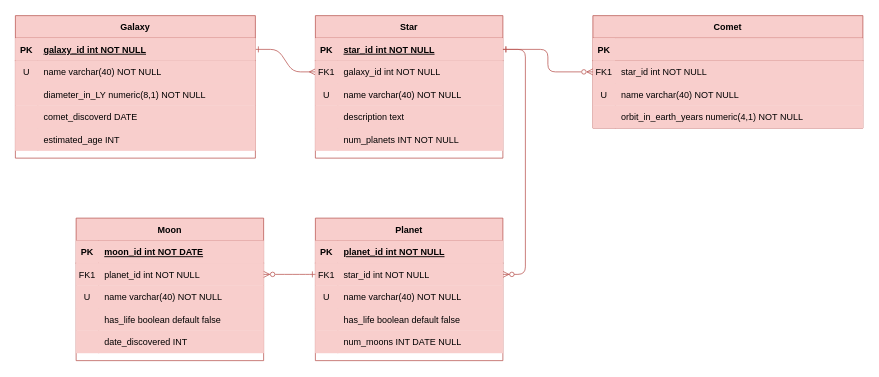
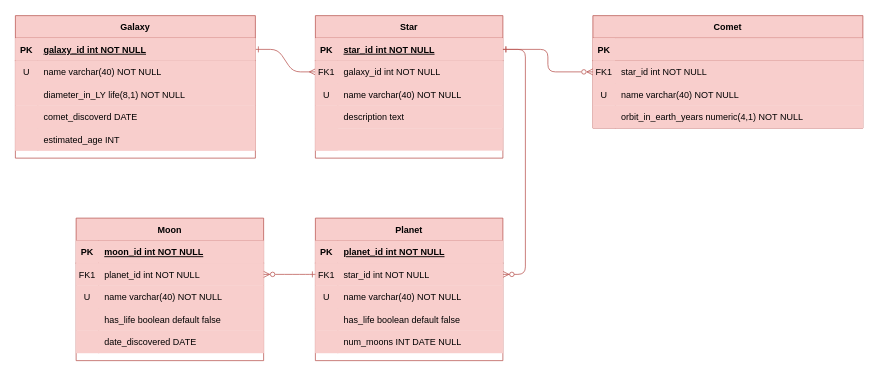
  <mxCell id="0" />
  <mxCell id="1" parent="0" />
  <mxCell id="2" value="" style="edgeStyle=entityRelationEdgeStyle;endArrow=ERmany;startArrow=ERone;endFill=0;startFill=0;fillColor=#f8cecc;strokeColor=#b85450;" parent="1" source="37" target="8" edge="1"><mxGeometry width="100" height="100" relative="1" as="geometry"><mxPoint x="310" y="630" as="sourcePoint" /><mxPoint x="410" y="530" as="targetPoint" /></mxGeometry></mxCell>
  <mxCell id="3" value="" style="edgeStyle=entityRelationEdgeStyle;endArrow=ERzeroToMany;startArrow=ERone;endFill=1;startFill=0;fillColor=#f8cecc;strokeColor=#b85450;" parent="1" source="5" target="24" edge="1"><mxGeometry width="100" height="100" relative="1" as="geometry"><mxPoint x="370" y="90" as="sourcePoint" /><mxPoint x="430" y="115" as="targetPoint" /></mxGeometry></mxCell>
  <mxCell id="4" value="Star" style="shape=table;startSize=30;container=1;collapsible=1;childLayout=tableLayout;fixedRows=1;rowLines=0;fontStyle=1;align=center;resizeLast=1;fillColor=#f8cecc;strokeColor=#b85450;" parent="1" vertex="1"><mxGeometry x="420" y="20" width="250" height="190" as="geometry" /></mxCell>
  <mxCell id="5" value="" style="shape=partialRectangle;collapsible=0;dropTarget=0;pointerEvents=0;points=[[0,0.5],[1,0.5]];portConstraint=eastwest;top=0;left=0;right=0;bottom=1;fillColor=#f8cecc;strokeColor=#b85450;" parent="4" vertex="1"><mxGeometry y="30" width="250" height="30" as="geometry" /></mxCell>
  <mxCell id="6" value="PK" style="shape=partialRectangle;overflow=hidden;connectable=0;top=0;left=0;bottom=0;right=0;fontStyle=1;fillColor=#f8cecc;strokeColor=#b85450;" parent="5" vertex="1"><mxGeometry width="30" height="30" as="geometry"><mxRectangle width="30" height="30" as="alternateBounds" /></mxGeometry></mxCell>
  <mxCell id="7" value="star_id int NOT NULL " style="shape=partialRectangle;overflow=hidden;connectable=0;top=0;left=0;bottom=0;right=0;align=left;spacingLeft=6;fontStyle=5;fillColor=#f8cecc;strokeColor=#b85450;" parent="5" vertex="1"><mxGeometry x="30" width="220" height="30" as="geometry"><mxRectangle width="220" height="30" as="alternateBounds" /></mxGeometry></mxCell>
  <mxCell id="8" value="" style="shape=partialRectangle;collapsible=0;dropTarget=0;pointerEvents=0;points=[[0,0.5],[1,0.5]];portConstraint=eastwest;top=0;left=0;right=0;bottom=0;fillColor=#f8cecc;strokeColor=#b85450;" parent="4" vertex="1"><mxGeometry y="60" width="250" height="30" as="geometry" /></mxCell>
  <mxCell id="9" value="FK1" style="shape=partialRectangle;overflow=hidden;connectable=0;top=0;left=0;bottom=0;right=0;fillColor=#f8cecc;strokeColor=#b85450;" parent="8" vertex="1"><mxGeometry width="30" height="30" as="geometry"><mxRectangle width="30" height="30" as="alternateBounds" /></mxGeometry></mxCell>
  <mxCell id="10" value="galaxy_id int NOT NULL" style="shape=partialRectangle;overflow=hidden;connectable=0;top=0;left=0;bottom=0;right=0;align=left;spacingLeft=6;fillColor=#f8cecc;strokeColor=#b85450;" parent="8" vertex="1"><mxGeometry x="30" width="220" height="30" as="geometry"><mxRectangle width="220" height="30" as="alternateBounds" /></mxGeometry></mxCell>
  <mxCell id="11" value="" style="shape=partialRectangle;collapsible=0;dropTarget=0;pointerEvents=0;points=[[0,0.5],[1,0.5]];portConstraint=eastwest;top=0;left=0;right=0;bottom=0;fillColor=#f8cecc;strokeColor=#b85450;" parent="4" vertex="1"><mxGeometry y="90" width="250" height="30" as="geometry" /></mxCell>
  <mxCell id="12" value="U" style="shape=partialRectangle;overflow=hidden;connectable=0;top=0;left=0;bottom=0;right=0;fillColor=#f8cecc;strokeColor=#b85450;" parent="11" vertex="1"><mxGeometry width="30" height="30" as="geometry"><mxRectangle width="30" height="30" as="alternateBounds" /></mxGeometry></mxCell>
  <mxCell id="13" value="name varchar(40) NOT NULL" style="shape=partialRectangle;overflow=hidden;connectable=0;top=0;left=0;bottom=0;right=0;align=left;spacingLeft=6;fillColor=#f8cecc;strokeColor=#b85450;" parent="11" vertex="1"><mxGeometry x="30" width="220" height="30" as="geometry"><mxRectangle width="220" height="30" as="alternateBounds" /></mxGeometry></mxCell>
  <mxCell id="14" value="" style="shape=partialRectangle;collapsible=0;dropTarget=0;pointerEvents=0;points=[[0,0.5],[1,0.5]];portConstraint=eastwest;top=0;left=0;right=0;bottom=0;fillColor=#f8cecc;strokeColor=#b85450;" vertex="1" parent="4"><mxGeometry y="120" width="250" height="30" as="geometry" /></mxCell>
  <mxCell id="15" value="" style="shape=partialRectangle;overflow=hidden;connectable=0;top=0;left=0;bottom=0;right=0;fillColor=#f8cecc;strokeColor=#b85450;" vertex="1" parent="14"><mxGeometry width="30" height="30" as="geometry"><mxRectangle width="30" height="30" as="alternateBounds" /></mxGeometry></mxCell>
  <mxCell id="16" value="description text" style="shape=partialRectangle;overflow=hidden;connectable=0;top=0;left=0;bottom=0;right=0;align=left;spacingLeft=6;fillColor=#f8cecc;strokeColor=#b85450;" vertex="1" parent="14"><mxGeometry x="30" width="220" height="30" as="geometry"><mxRectangle width="220" height="30" as="alternateBounds" /></mxGeometry></mxCell>
  <mxCell id="17" value="" style="shape=partialRectangle;collapsible=0;dropTarget=0;pointerEvents=0;points=[[0,0.5],[1,0.5]];portConstraint=eastwest;top=0;left=0;right=0;bottom=0;fillColor=#f8cecc;strokeColor=#b85450;" vertex="1" parent="4"><mxGeometry y="150" width="250" height="30" as="geometry" /></mxCell>
  <mxCell id="18" value="" style="shape=partialRectangle;overflow=hidden;connectable=0;top=0;left=0;bottom=0;right=0;fillColor=#f8cecc;strokeColor=#b85450;" vertex="1" parent="17"><mxGeometry width="30" height="30" as="geometry"><mxRectangle width="30" height="30" as="alternateBounds" /></mxGeometry></mxCell>
- <mxCell id="19" value="num_planets INT NOT NULL" style="shape=partialRectangle;overflow=hidden;connectable=0;top=0;left=0;bottom=0;right=0;align=left;spacingLeft=6;fillColor=#f8cecc;strokeColor=#b85450;" vertex="1" parent="17"><mxGeometry x="30" width="220" height="30" as="geometry"><mxRectangle width="220" height="30" as="alternateBounds" /></mxGeometry></mxCell>
  <mxCell id="20" value="Planet" style="shape=table;startSize=30;container=1;collapsible=1;childLayout=tableLayout;fixedRows=1;rowLines=0;fontStyle=1;align=center;resizeLast=1;fillColor=#f8cecc;strokeColor=#b85450;" parent="1" vertex="1"><mxGeometry x="420" y="290" width="250" height="190" as="geometry" /></mxCell>
  <mxCell id="21" value="" style="shape=partialRectangle;collapsible=0;dropTarget=0;pointerEvents=0;points=[[0,0.5],[1,0.5]];portConstraint=eastwest;top=0;left=0;right=0;bottom=1;fillColor=#f8cecc;strokeColor=#b85450;" parent="20" vertex="1"><mxGeometry y="30" width="250" height="30" as="geometry" /></mxCell>
  <mxCell id="22" value="PK" style="shape=partialRectangle;overflow=hidden;connectable=0;top=0;left=0;bottom=0;right=0;fontStyle=1;fillColor=#f8cecc;strokeColor=#b85450;" parent="21" vertex="1"><mxGeometry width="30" height="30" as="geometry"><mxRectangle width="30" height="30" as="alternateBounds" /></mxGeometry></mxCell>
  <mxCell id="23" value="planet_id int NOT NULL " style="shape=partialRectangle;overflow=hidden;connectable=0;top=0;left=0;bottom=0;right=0;align=left;spacingLeft=6;fontStyle=5;fillColor=#f8cecc;strokeColor=#b85450;" parent="21" vertex="1"><mxGeometry x="30" width="220" height="30" as="geometry"><mxRectangle width="220" height="30" as="alternateBounds" /></mxGeometry></mxCell>
  <mxCell id="24" value="" style="shape=partialRectangle;collapsible=0;dropTarget=0;pointerEvents=0;points=[[0,0.5],[1,0.5]];portConstraint=eastwest;top=0;left=0;right=0;bottom=0;fillColor=#f8cecc;strokeColor=#b85450;" parent="20" vertex="1"><mxGeometry y="60" width="250" height="30" as="geometry" /></mxCell>
  <mxCell id="25" value="FK1" style="shape=partialRectangle;overflow=hidden;connectable=0;top=0;left=0;bottom=0;right=0;fillColor=#f8cecc;strokeColor=#b85450;" parent="24" vertex="1"><mxGeometry width="30" height="30" as="geometry"><mxRectangle width="30" height="30" as="alternateBounds" /></mxGeometry></mxCell>
  <mxCell id="26" value="star_id int NOT NULL" style="shape=partialRectangle;overflow=hidden;connectable=0;top=0;left=0;bottom=0;right=0;align=left;spacingLeft=6;fillColor=#f8cecc;strokeColor=#b85450;" parent="24" vertex="1"><mxGeometry x="30" width="220" height="30" as="geometry"><mxRectangle width="220" height="30" as="alternateBounds" /></mxGeometry></mxCell>
  <mxCell id="27" value="" style="shape=partialRectangle;collapsible=0;dropTarget=0;pointerEvents=0;points=[[0,0.5],[1,0.5]];portConstraint=eastwest;top=0;left=0;right=0;bottom=0;fillColor=#f8cecc;strokeColor=#b85450;" parent="20" vertex="1"><mxGeometry y="90" width="250" height="30" as="geometry" /></mxCell>
  <mxCell id="28" value="U" style="shape=partialRectangle;overflow=hidden;connectable=0;top=0;left=0;bottom=0;right=0;fillColor=#f8cecc;strokeColor=#b85450;" parent="27" vertex="1"><mxGeometry width="30" height="30" as="geometry"><mxRectangle width="30" height="30" as="alternateBounds" /></mxGeometry></mxCell>
  <mxCell id="29" value="name varchar(40) NOT NULL" style="shape=partialRectangle;overflow=hidden;connectable=0;top=0;left=0;bottom=0;right=0;align=left;spacingLeft=6;fillColor=#f8cecc;strokeColor=#b85450;" parent="27" vertex="1"><mxGeometry x="30" width="220" height="30" as="geometry"><mxRectangle width="220" height="30" as="alternateBounds" /></mxGeometry></mxCell>
  <mxCell id="30" value="" style="shape=partialRectangle;collapsible=0;dropTarget=0;pointerEvents=0;points=[[0,0.5],[1,0.5]];portConstraint=eastwest;top=0;left=0;right=0;bottom=0;fillColor=#f8cecc;strokeColor=#b85450;" vertex="1" parent="20"><mxGeometry y="120" width="250" height="30" as="geometry" /></mxCell>
  <mxCell id="31" value="" style="shape=partialRectangle;overflow=hidden;connectable=0;top=0;left=0;bottom=0;right=0;fillColor=#f8cecc;strokeColor=#b85450;" vertex="1" parent="30"><mxGeometry width="30" height="30" as="geometry"><mxRectangle width="30" height="30" as="alternateBounds" /></mxGeometry></mxCell>
  <mxCell id="32" value="has_life boolean default false" style="shape=partialRectangle;overflow=hidden;connectable=0;top=0;left=0;bottom=0;right=0;align=left;spacingLeft=6;fillColor=#f8cecc;strokeColor=#b85450;" vertex="1" parent="30"><mxGeometry x="30" width="220" height="30" as="geometry"><mxRectangle width="220" height="30" as="alternateBounds" /></mxGeometry></mxCell>
  <mxCell id="33" value="" style="shape=partialRectangle;collapsible=0;dropTarget=0;pointerEvents=0;points=[[0,0.5],[1,0.5]];portConstraint=eastwest;top=0;left=0;right=0;bottom=0;fillColor=#f8cecc;strokeColor=#b85450;" vertex="1" parent="20"><mxGeometry y="150" width="250" height="30" as="geometry" /></mxCell>
  <mxCell id="34" value="" style="shape=partialRectangle;overflow=hidden;connectable=0;top=0;left=0;bottom=0;right=0;fillColor=#f8cecc;strokeColor=#b85450;" vertex="1" parent="33"><mxGeometry width="30" height="30" as="geometry"><mxRectangle width="30" height="30" as="alternateBounds" /></mxGeometry></mxCell>
  <mxCell id="35" value="num_moons INT DATE NULL" style="shape=partialRectangle;overflow=hidden;connectable=0;top=0;left=0;bottom=0;right=0;align=left;spacingLeft=6;fillColor=#f8cecc;strokeColor=#b85450;" vertex="1" parent="33"><mxGeometry x="30" width="220" height="30" as="geometry"><mxRectangle width="220" height="30" as="alternateBounds" /></mxGeometry></mxCell>
  <mxCell id="36" value="Galaxy" style="shape=table;startSize=30;container=1;collapsible=1;childLayout=tableLayout;fixedRows=1;rowLines=0;fontStyle=1;align=center;resizeLast=1;fillColor=#f8cecc;strokeColor=#b85450;" parent="1" vertex="1"><mxGeometry x="20" y="20" width="320" height="190" as="geometry" /></mxCell>
  <mxCell id="37" value="" style="shape=partialRectangle;collapsible=0;dropTarget=0;pointerEvents=0;points=[[0,0.5],[1,0.5]];portConstraint=eastwest;top=0;left=0;right=0;bottom=1;fillColor=#f8cecc;strokeColor=#b85450;" parent="36" vertex="1"><mxGeometry y="30" width="320" height="30" as="geometry" /></mxCell>
  <mxCell id="38" value="PK" style="shape=partialRectangle;overflow=hidden;connectable=0;top=0;left=0;bottom=0;right=0;fontStyle=1;fillColor=#f8cecc;strokeColor=#b85450;" parent="37" vertex="1"><mxGeometry width="30" height="30" as="geometry"><mxRectangle width="30" height="30" as="alternateBounds" /></mxGeometry></mxCell>
  <mxCell id="39" value="galaxy_id int NOT NULL " style="shape=partialRectangle;overflow=hidden;connectable=0;top=0;left=0;bottom=0;right=0;align=left;spacingLeft=6;fontStyle=5;fillColor=#f8cecc;strokeColor=#b85450;" parent="37" vertex="1"><mxGeometry x="30" width="290" height="30" as="geometry"><mxRectangle width="290" height="30" as="alternateBounds" /></mxGeometry></mxCell>
  <mxCell id="40" value="" style="shape=partialRectangle;collapsible=0;dropTarget=0;pointerEvents=0;points=[[0,0.5],[1,0.5]];portConstraint=eastwest;top=0;left=0;right=0;bottom=0;fillColor=#f8cecc;strokeColor=#b85450;" parent="36" vertex="1"><mxGeometry y="60" width="320" height="30" as="geometry" /></mxCell>
  <mxCell id="41" value="U" style="shape=partialRectangle;overflow=hidden;connectable=0;top=0;left=0;bottom=0;right=0;fillColor=#f8cecc;strokeColor=#b85450;" parent="40" vertex="1"><mxGeometry width="30" height="30" as="geometry"><mxRectangle width="30" height="30" as="alternateBounds" /></mxGeometry></mxCell>
  <mxCell id="42" value="name varchar(40) NOT NULL" style="shape=partialRectangle;overflow=hidden;connectable=0;top=0;left=0;bottom=0;right=0;align=left;spacingLeft=6;fillColor=#f8cecc;strokeColor=#b85450;" parent="40" vertex="1"><mxGeometry x="30" width="290" height="30" as="geometry"><mxRectangle width="290" height="30" as="alternateBounds" /></mxGeometry></mxCell>
  <mxCell id="43" value="" style="shape=partialRectangle;collapsible=0;dropTarget=0;pointerEvents=0;points=[[0,0.5],[1,0.5]];portConstraint=eastwest;top=0;left=0;right=0;bottom=0;fillColor=#f8cecc;strokeColor=#b85450;" vertex="1" parent="36"><mxGeometry y="90" width="320" height="30" as="geometry" /></mxCell>
  <mxCell id="44" value="" style="shape=partialRectangle;overflow=hidden;connectable=0;top=0;left=0;bottom=0;right=0;fillColor=#f8cecc;strokeColor=#b85450;" vertex="1" parent="43"><mxGeometry width="30" height="30" as="geometry"><mxRectangle width="30" height="30" as="alternateBounds" /></mxGeometry></mxCell>
- <mxCell id="45" value="diameter_in_LY numeric(8,1) NOT NULL" style="shape=partialRectangle;overflow=hidden;connectable=0;top=0;left=0;bottom=0;right=0;align=left;spacingLeft=6;fillColor=#f8cecc;strokeColor=#b85450;" vertex="1" parent="43"><mxGeometry x="30" width="290" height="30" as="geometry"><mxRectangle width="290" height="30" as="alternateBounds" /></mxGeometry></mxCell>
+ <mxCell id="45" value="diameter_in_LY life(8,1) NOT NULL" style="shape=partialRectangle;overflow=hidden;connectable=0;top=0;left=0;bottom=0;right=0;align=left;spacingLeft=6;fillColor=#f8cecc;strokeColor=#b85450;" vertex="1" parent="43"><mxGeometry x="30" width="290" height="30" as="geometry"><mxRectangle width="290" height="30" as="alternateBounds" /></mxGeometry></mxCell>
  <mxCell id="46" value="" style="shape=partialRectangle;collapsible=0;dropTarget=0;pointerEvents=0;points=[[0,0.5],[1,0.5]];portConstraint=eastwest;top=0;left=0;right=0;bottom=0;fillColor=#f8cecc;strokeColor=#b85450;" vertex="1" parent="36"><mxGeometry y="120" width="320" height="30" as="geometry" /></mxCell>
  <mxCell id="47" value="" style="shape=partialRectangle;overflow=hidden;connectable=0;top=0;left=0;bottom=0;right=0;fillColor=#f8cecc;strokeColor=#b85450;" vertex="1" parent="46"><mxGeometry width="30" height="30" as="geometry"><mxRectangle width="30" height="30" as="alternateBounds" /></mxGeometry></mxCell>
  <mxCell id="48" value="comet_discoverd DATE" style="shape=partialRectangle;overflow=hidden;connectable=0;top=0;left=0;bottom=0;right=0;align=left;spacingLeft=6;fillColor=#f8cecc;strokeColor=#b85450;" vertex="1" parent="46"><mxGeometry x="30" width="290" height="30" as="geometry"><mxRectangle width="290" height="30" as="alternateBounds" /></mxGeometry></mxCell>
  <mxCell id="49" value="" style="shape=partialRectangle;collapsible=0;dropTarget=0;pointerEvents=0;points=[[0,0.5],[1,0.5]];portConstraint=eastwest;top=0;left=0;right=0;bottom=0;fillColor=#f8cecc;strokeColor=#b85450;" vertex="1" parent="36"><mxGeometry y="150" width="320" height="30" as="geometry" /></mxCell>
  <mxCell id="50" value="" style="shape=partialRectangle;overflow=hidden;connectable=0;top=0;left=0;bottom=0;right=0;fillColor=#f8cecc;strokeColor=#b85450;" vertex="1" parent="49"><mxGeometry width="30" height="30" as="geometry"><mxRectangle width="30" height="30" as="alternateBounds" /></mxGeometry></mxCell>
  <mxCell id="51" value="estimated_age INT" style="shape=partialRectangle;overflow=hidden;connectable=0;top=0;left=0;bottom=0;right=0;align=left;spacingLeft=6;fillColor=#f8cecc;strokeColor=#b85450;" vertex="1" parent="49"><mxGeometry x="30" width="290" height="30" as="geometry"><mxRectangle width="290" height="30" as="alternateBounds" /></mxGeometry></mxCell>
  <mxCell id="52" value="Moon" style="shape=table;startSize=30;container=1;collapsible=1;childLayout=tableLayout;fixedRows=1;rowLines=0;fontStyle=1;align=center;resizeLast=1;fillColor=#f8cecc;strokeColor=#b85450;" vertex="1" parent="1"><mxGeometry x="101" y="290" width="250" height="190" as="geometry" /></mxCell>
  <mxCell id="53" value="" style="shape=partialRectangle;collapsible=0;dropTarget=0;pointerEvents=0;points=[[0,0.5],[1,0.5]];portConstraint=eastwest;top=0;left=0;right=0;bottom=1;fillColor=#f8cecc;strokeColor=#b85450;" vertex="1" parent="52"><mxGeometry y="30" width="250" height="30" as="geometry" /></mxCell>
  <mxCell id="54" value="PK" style="shape=partialRectangle;overflow=hidden;connectable=0;top=0;left=0;bottom=0;right=0;fontStyle=1;fillColor=#f8cecc;strokeColor=#b85450;" vertex="1" parent="53"><mxGeometry width="30" height="30" as="geometry"><mxRectangle width="30" height="30" as="alternateBounds" /></mxGeometry></mxCell>
- <mxCell id="55" value="moon_id int NOT DATE " style="shape=partialRectangle;overflow=hidden;connectable=0;top=0;left=0;bottom=0;right=0;align=left;spacingLeft=6;fontStyle=5;fillColor=#f8cecc;strokeColor=#b85450;" vertex="1" parent="53"><mxGeometry x="30" width="220" height="30" as="geometry"><mxRectangle width="220" height="30" as="alternateBounds" /></mxGeometry></mxCell>
+ <mxCell id="55" value="moon_id int NOT NULL " style="shape=partialRectangle;overflow=hidden;connectable=0;top=0;left=0;bottom=0;right=0;align=left;spacingLeft=6;fontStyle=5;fillColor=#f8cecc;strokeColor=#b85450;" vertex="1" parent="53"><mxGeometry x="30" width="220" height="30" as="geometry"><mxRectangle width="220" height="30" as="alternateBounds" /></mxGeometry></mxCell>
  <mxCell id="56" value="" style="shape=partialRectangle;collapsible=0;dropTarget=0;pointerEvents=0;points=[[0,0.5],[1,0.5]];portConstraint=eastwest;top=0;left=0;right=0;bottom=0;fillColor=#f8cecc;strokeColor=#b85450;" vertex="1" parent="52"><mxGeometry y="60" width="250" height="30" as="geometry" /></mxCell>
  <mxCell id="57" value="FK1" style="shape=partialRectangle;overflow=hidden;connectable=0;top=0;left=0;bottom=0;right=0;fillColor=#f8cecc;strokeColor=#b85450;" vertex="1" parent="56"><mxGeometry width="30" height="30" as="geometry"><mxRectangle width="30" height="30" as="alternateBounds" /></mxGeometry></mxCell>
  <mxCell id="58" value="planet_id int NOT NULL" style="shape=partialRectangle;overflow=hidden;connectable=0;top=0;left=0;bottom=0;right=0;align=left;spacingLeft=6;fillColor=#f8cecc;strokeColor=#b85450;" vertex="1" parent="56"><mxGeometry x="30" width="220" height="30" as="geometry"><mxRectangle width="220" height="30" as="alternateBounds" /></mxGeometry></mxCell>
  <mxCell id="59" value="" style="shape=partialRectangle;collapsible=0;dropTarget=0;pointerEvents=0;points=[[0,0.5],[1,0.5]];portConstraint=eastwest;top=0;left=0;right=0;bottom=0;fillColor=#f8cecc;strokeColor=#b85450;" vertex="1" parent="52"><mxGeometry y="90" width="250" height="30" as="geometry" /></mxCell>
  <mxCell id="60" value="U" style="shape=partialRectangle;overflow=hidden;connectable=0;top=0;left=0;bottom=0;right=0;fillColor=#f8cecc;strokeColor=#b85450;" vertex="1" parent="59"><mxGeometry width="30" height="30" as="geometry"><mxRectangle width="30" height="30" as="alternateBounds" /></mxGeometry></mxCell>
  <mxCell id="61" value="name varchar(40) NOT NULL" style="shape=partialRectangle;overflow=hidden;connectable=0;top=0;left=0;bottom=0;right=0;align=left;spacingLeft=6;fillColor=#f8cecc;strokeColor=#b85450;" vertex="1" parent="59"><mxGeometry x="30" width="220" height="30" as="geometry"><mxRectangle width="220" height="30" as="alternateBounds" /></mxGeometry></mxCell>
  <mxCell id="62" value="" style="shape=partialRectangle;collapsible=0;dropTarget=0;pointerEvents=0;points=[[0,0.5],[1,0.5]];portConstraint=eastwest;top=0;left=0;right=0;bottom=0;fillColor=#f8cecc;strokeColor=#b85450;" vertex="1" parent="52"><mxGeometry y="120" width="250" height="30" as="geometry" /></mxCell>
  <mxCell id="63" value="" style="shape=partialRectangle;overflow=hidden;connectable=0;top=0;left=0;bottom=0;right=0;fillColor=#f8cecc;strokeColor=#b85450;" vertex="1" parent="62"><mxGeometry width="30" height="30" as="geometry"><mxRectangle width="30" height="30" as="alternateBounds" /></mxGeometry></mxCell>
  <mxCell id="64" value="has_life boolean default false" style="shape=partialRectangle;overflow=hidden;connectable=0;top=0;left=0;bottom=0;right=0;align=left;spacingLeft=6;fillColor=#f8cecc;strokeColor=#b85450;" vertex="1" parent="62"><mxGeometry x="30" width="220" height="30" as="geometry"><mxRectangle width="220" height="30" as="alternateBounds" /></mxGeometry></mxCell>
  <mxCell id="65" value="" style="shape=partialRectangle;collapsible=0;dropTarget=0;pointerEvents=0;points=[[0,0.5],[1,0.5]];portConstraint=eastwest;top=0;left=0;right=0;bottom=0;fillColor=#f8cecc;strokeColor=#b85450;" vertex="1" parent="52"><mxGeometry y="150" width="250" height="30" as="geometry" /></mxCell>
  <mxCell id="66" value="" style="shape=partialRectangle;overflow=hidden;connectable=0;top=0;left=0;bottom=0;right=0;fillColor=#f8cecc;strokeColor=#b85450;" vertex="1" parent="65"><mxGeometry width="30" height="30" as="geometry"><mxRectangle width="30" height="30" as="alternateBounds" /></mxGeometry></mxCell>
- <mxCell id="67" value="date_discovered INT" style="shape=partialRectangle;overflow=hidden;connectable=0;top=0;left=0;bottom=0;right=0;align=left;spacingLeft=6;fillColor=#f8cecc;strokeColor=#b85450;" vertex="1" parent="65"><mxGeometry x="30" width="220" height="30" as="geometry"><mxRectangle width="220" height="30" as="alternateBounds" /></mxGeometry></mxCell>
+ <mxCell id="67" value="date_discovered DATE" style="shape=partialRectangle;overflow=hidden;connectable=0;top=0;left=0;bottom=0;right=0;align=left;spacingLeft=6;fillColor=#f8cecc;strokeColor=#b85450;" vertex="1" parent="65"><mxGeometry x="30" width="220" height="30" as="geometry"><mxRectangle width="220" height="30" as="alternateBounds" /></mxGeometry></mxCell>
  <mxCell id="68" style="edgeStyle=orthogonalEdgeStyle;rounded=0;orthogonalLoop=1;jettySize=auto;html=1;entryX=1;entryY=0.5;entryDx=0;entryDy=0;endArrow=ERzeroToMany;endFill=0;startArrow=ERone;startFill=0;curved=1;fillColor=#f8cecc;strokeColor=#b85450;" edge="1" parent="1" source="24" target="56"><mxGeometry relative="1" as="geometry" /></mxCell>
  <mxCell id="69" value="Comet" style="shape=table;startSize=30;container=1;collapsible=1;childLayout=tableLayout;fixedRows=1;rowLines=0;fontStyle=1;align=center;resizeLast=1;fillColor=#f8cecc;strokeColor=#b85450;" vertex="1" parent="1"><mxGeometry x="790" y="20" width="360" height="150" as="geometry" /></mxCell>
  <mxCell id="70" value="" style="shape=partialRectangle;collapsible=0;dropTarget=0;pointerEvents=0;points=[[0,0.5],[1,0.5]];portConstraint=eastwest;top=0;left=0;right=0;bottom=1;fillColor=#f8cecc;strokeColor=#b85450;" vertex="1" parent="69"><mxGeometry y="30" width="360" height="30" as="geometry" /></mxCell>
  <mxCell id="71" value="PK" style="shape=partialRectangle;overflow=hidden;connectable=0;top=0;left=0;bottom=0;right=0;fontStyle=1;fillColor=#f8cecc;strokeColor=#b85450;" vertex="1" parent="70"><mxGeometry width="30" height="30" as="geometry"><mxRectangle width="30" height="30" as="alternateBounds" /></mxGeometry></mxCell>
  <mxCell id="72" value="" style="shape=partialRectangle;collapsible=0;dropTarget=0;pointerEvents=0;points=[[0,0.5],[1,0.5]];portConstraint=eastwest;top=0;left=0;right=0;bottom=0;fillColor=#f8cecc;strokeColor=#b85450;" vertex="1" parent="69"><mxGeometry y="60" width="360" height="30" as="geometry" /></mxCell>
  <mxCell id="73" value="FK1" style="shape=partialRectangle;overflow=hidden;connectable=0;top=0;left=0;bottom=0;right=0;fillColor=#f8cecc;strokeColor=#b85450;" vertex="1" parent="72"><mxGeometry width="30" height="30" as="geometry"><mxRectangle width="30" height="30" as="alternateBounds" /></mxGeometry></mxCell>
  <mxCell id="74" value="star_id int NOT NULL" style="shape=partialRectangle;overflow=hidden;connectable=0;top=0;left=0;bottom=0;right=0;align=left;spacingLeft=6;fillColor=#f8cecc;strokeColor=#b85450;" vertex="1" parent="72"><mxGeometry x="30" width="330" height="30" as="geometry"><mxRectangle width="330" height="30" as="alternateBounds" /></mxGeometry></mxCell>
  <mxCell id="75" value="" style="shape=partialRectangle;collapsible=0;dropTarget=0;pointerEvents=0;points=[[0,0.5],[1,0.5]];portConstraint=eastwest;top=0;left=0;right=0;bottom=0;fillColor=#f8cecc;strokeColor=#b85450;" vertex="1" parent="69"><mxGeometry y="90" width="360" height="30" as="geometry" /></mxCell>
  <mxCell id="76" value="U" style="shape=partialRectangle;overflow=hidden;connectable=0;top=0;left=0;bottom=0;right=0;fillColor=#f8cecc;strokeColor=#b85450;" vertex="1" parent="75"><mxGeometry width="30" height="30" as="geometry"><mxRectangle width="30" height="30" as="alternateBounds" /></mxGeometry></mxCell>
  <mxCell id="77" value="name varchar(40) NOT NULL" style="shape=partialRectangle;overflow=hidden;connectable=0;top=0;left=0;bottom=0;right=0;align=left;spacingLeft=6;fillColor=#f8cecc;strokeColor=#b85450;" vertex="1" parent="75"><mxGeometry x="30" width="330" height="30" as="geometry"><mxRectangle width="330" height="30" as="alternateBounds" /></mxGeometry></mxCell>
  <mxCell id="78" value="" style="shape=partialRectangle;collapsible=0;dropTarget=0;pointerEvents=0;points=[[0,0.5],[1,0.5]];portConstraint=eastwest;top=0;left=0;right=0;bottom=0;fillColor=#f8cecc;strokeColor=#b85450;" vertex="1" parent="69"><mxGeometry y="120" width="360" height="30" as="geometry" /></mxCell>
  <mxCell id="79" value="" style="shape=partialRectangle;overflow=hidden;connectable=0;top=0;left=0;bottom=0;right=0;fillColor=#f8cecc;strokeColor=#b85450;" vertex="1" parent="78"><mxGeometry width="30" height="30" as="geometry"><mxRectangle width="30" height="30" as="alternateBounds" /></mxGeometry></mxCell>
  <mxCell id="80" value="orbit_in_earth_years numeric(4,1) NOT NULL" style="shape=partialRectangle;overflow=hidden;connectable=0;top=0;left=0;bottom=0;right=0;align=left;spacingLeft=6;fillColor=#f8cecc;strokeColor=#b85450;" vertex="1" parent="78"><mxGeometry x="30" width="330" height="30" as="geometry"><mxRectangle width="330" height="30" as="alternateBounds" /></mxGeometry></mxCell>
  <mxCell id="81" style="edgeStyle=orthogonalEdgeStyle;rounded=1;orthogonalLoop=1;jettySize=auto;html=1;entryX=0;entryY=0.5;entryDx=0;entryDy=0;fillColor=#f8cecc;strokeColor=#b85450;curved=0;endArrow=ERzeroToMany;endFill=0;startArrow=ERone;startFill=0;" edge="1" parent="1" source="5" target="72"><mxGeometry relative="1" as="geometry" /></mxCell>
